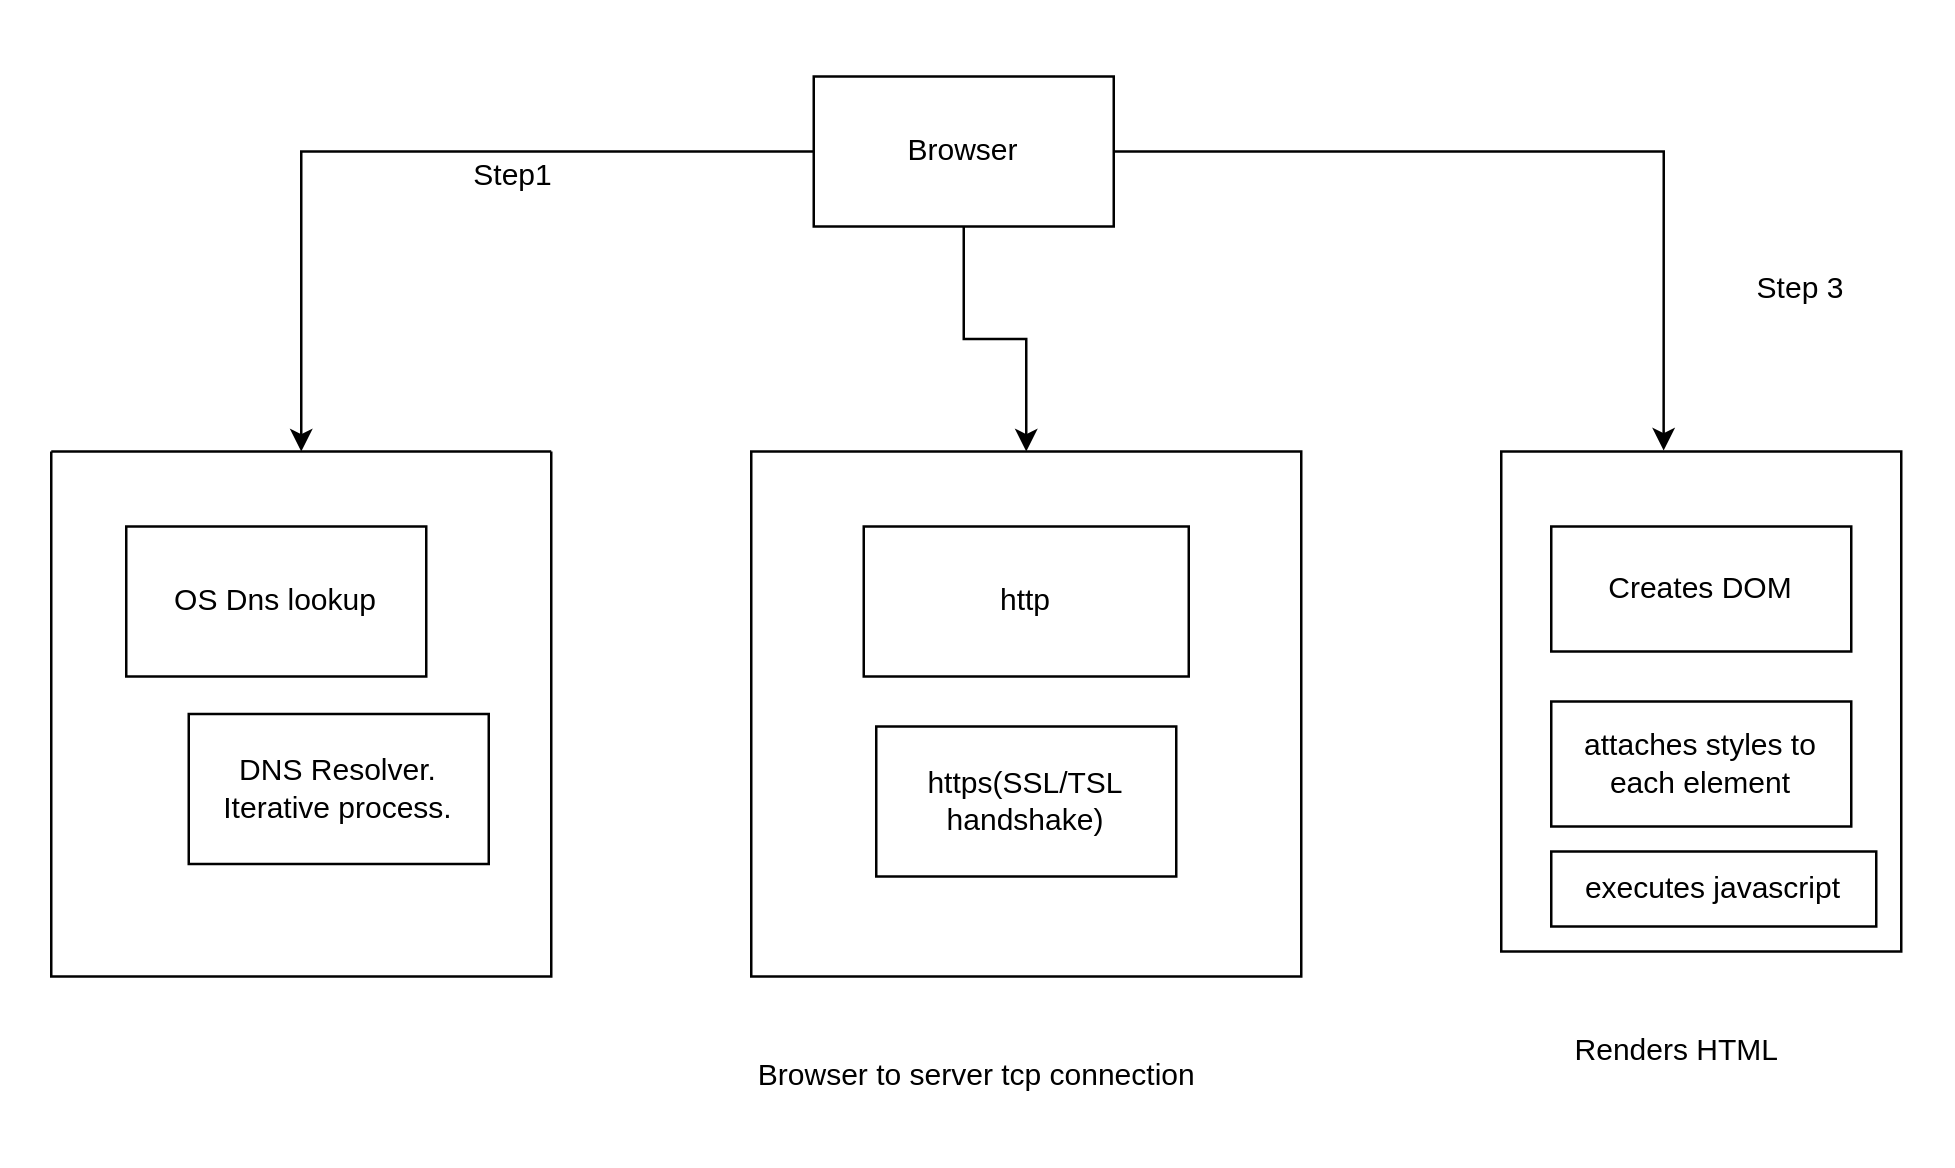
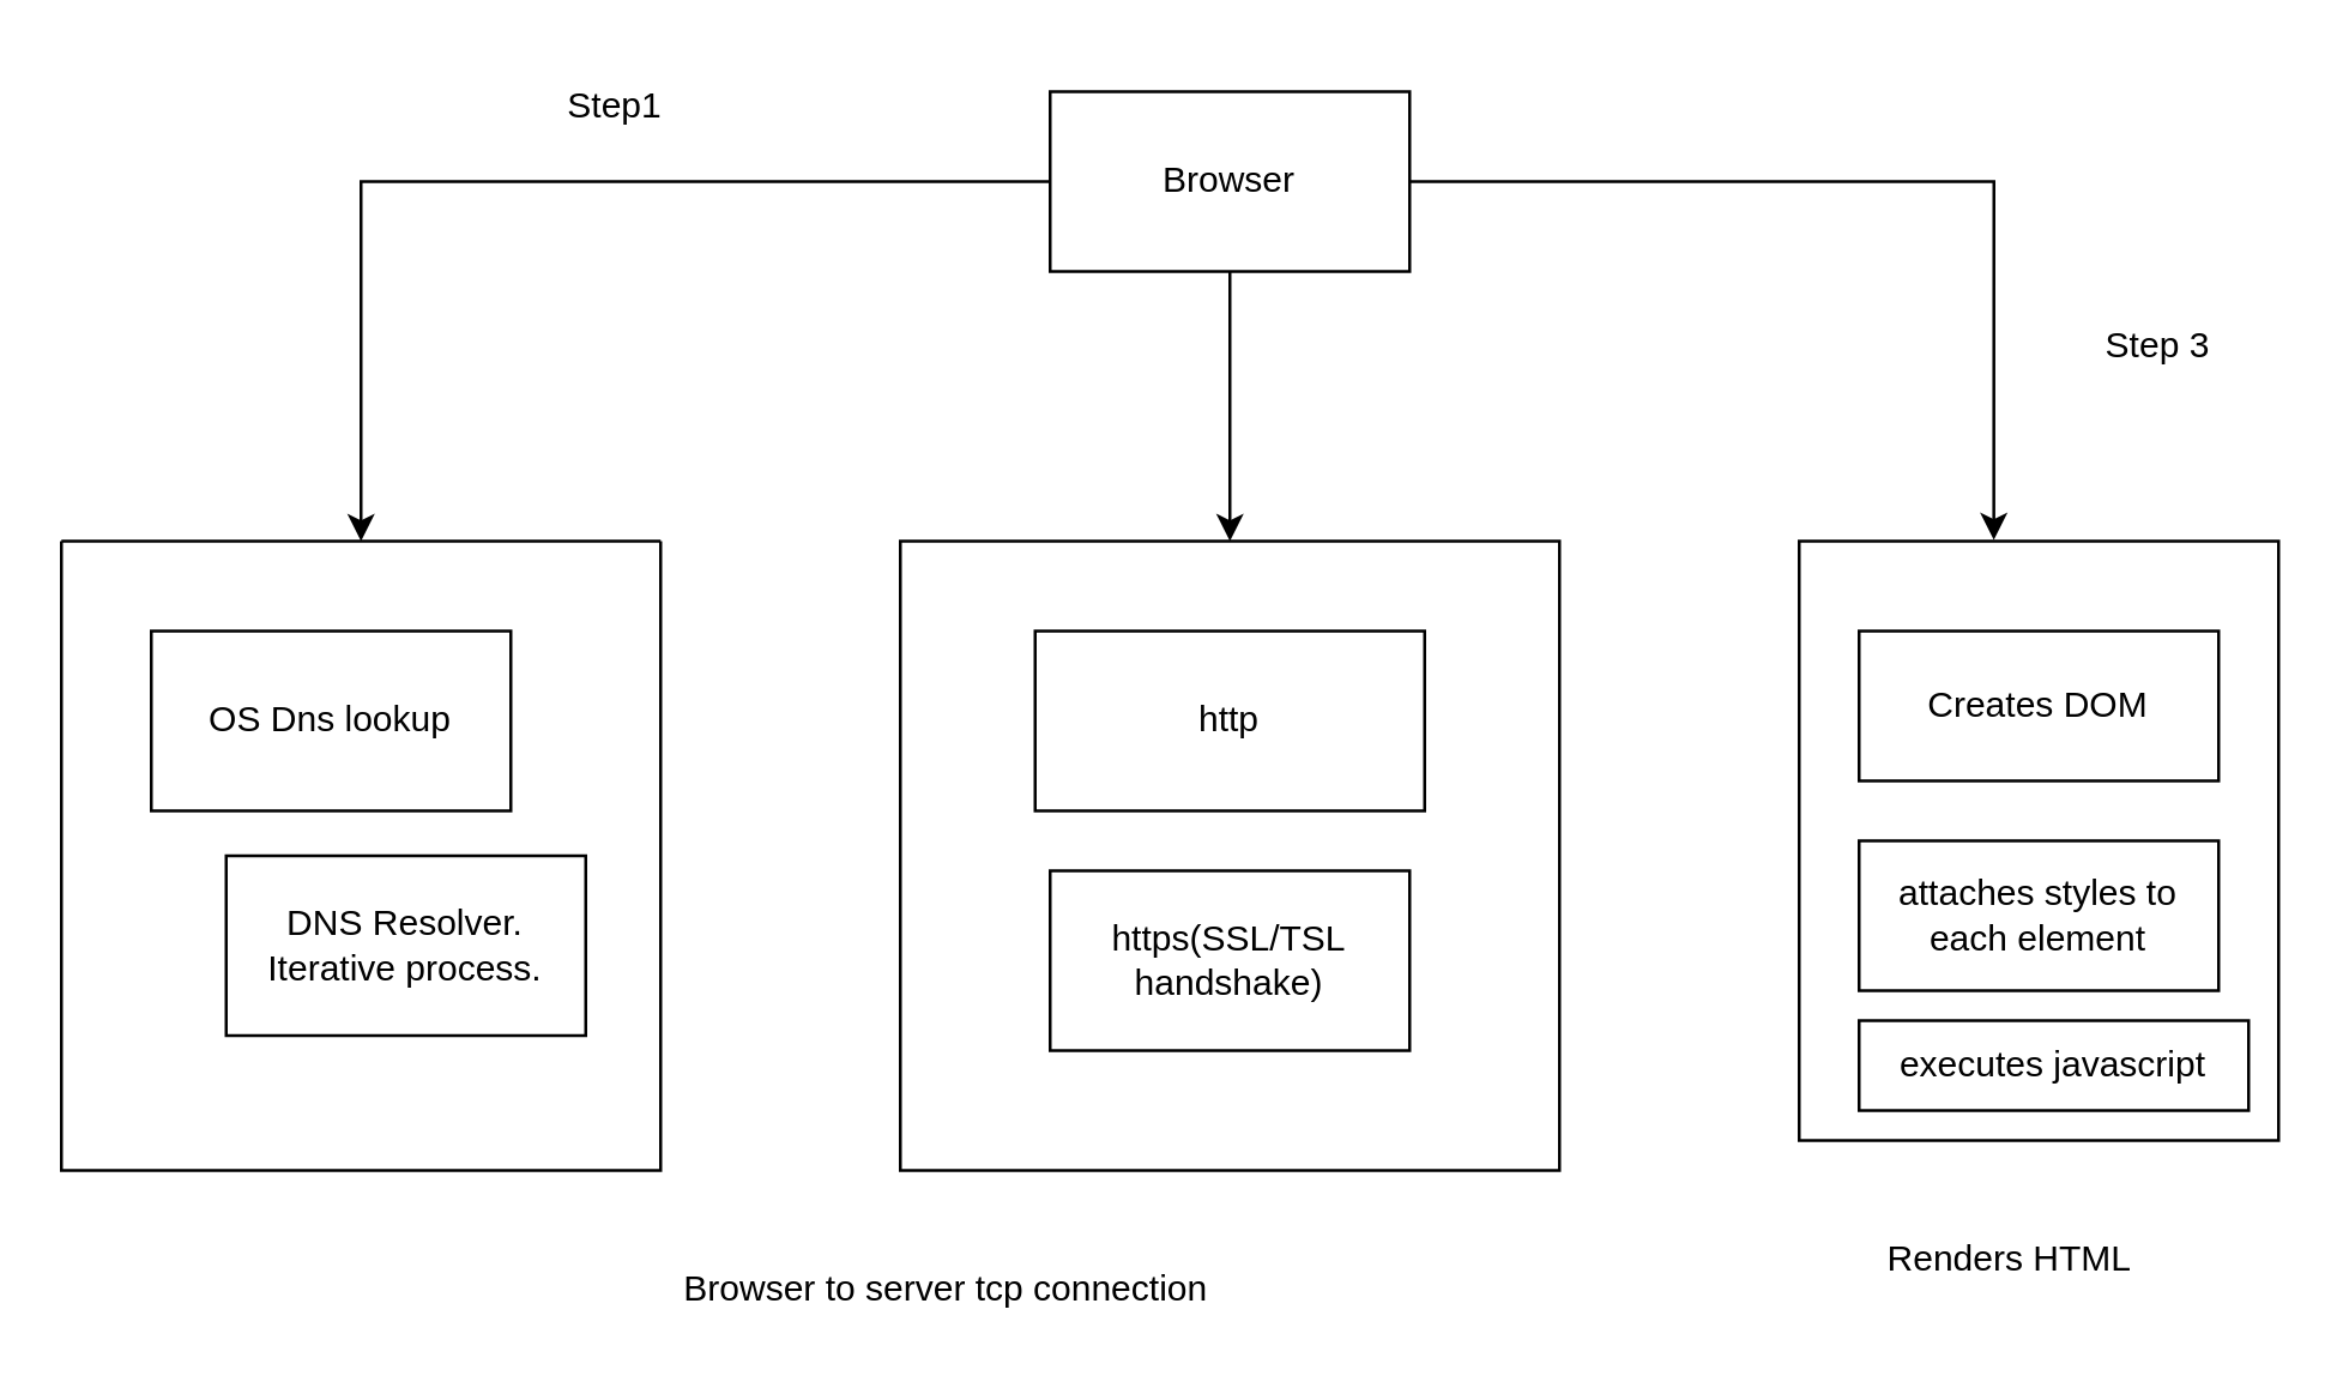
  <mxCell id="0" />
  <mxCell id="1" parent="0" />
  <mxCell id="2" style="edgeStyle=orthogonalEdgeStyle;rounded=0;orthogonalLoop=1;jettySize=auto;html=1;entryX=0.5;entryY=0;entryDx=0;entryDy=0;" edge="1" parent="1" source="5" target="9"><mxGeometry relative="1" as="geometry"><mxPoint x="450" y="160" as="targetPoint" /></mxGeometry></mxCell>
  <mxCell id="3" style="edgeStyle=orthogonalEdgeStyle;rounded=0;orthogonalLoop=1;jettySize=auto;html=1;exitX=1;exitY=0.5;exitDx=0;exitDy=0;entryX=0.406;entryY=-0.002;entryDx=0;entryDy=0;entryPerimeter=0;" edge="1" parent="1" source="5" target="13"><mxGeometry relative="1" as="geometry" /></mxCell>
  <mxCell id="4" style="edgeStyle=orthogonalEdgeStyle;rounded=0;orthogonalLoop=1;jettySize=auto;html=1;entryX=0.5;entryY=0;entryDx=0;entryDy=0;" edge="1" parent="1" source="5" target="6"><mxGeometry relative="1" as="geometry" /></mxCell>
- <mxCell id="5" value="Browser" style="rounded=0;whiteSpace=wrap;html=1;" vertex="1" parent="1"><mxGeometry x="325" y="30" width="120" height="60" as="geometry" /></mxCell>
+ <mxCell id="5" value="Browser" style="rounded=0;whiteSpace=wrap;html=1;" vertex="1" parent="1"><mxGeometry x="350" y="30" width="120" height="60" as="geometry" /></mxCell>
  <mxCell id="6" value="" style="swimlane;startSize=0;" vertex="1" parent="1"><mxGeometry x="20" y="180" width="200" height="210" as="geometry" /></mxCell>
  <mxCell id="7" value="OS Dns lookup" style="rounded=0;whiteSpace=wrap;html=1;" vertex="1" parent="6"><mxGeometry x="30" y="30" width="120" height="60" as="geometry" /></mxCell>
  <mxCell id="8" value="DNS Resolver. Iterative process." style="rounded=0;whiteSpace=wrap;html=1;" vertex="1" parent="6"><mxGeometry x="55" y="105" width="120" height="60" as="geometry" /></mxCell>
  <mxCell id="9" value="" style="rounded=0;whiteSpace=wrap;html=1;" vertex="1" parent="1"><mxGeometry x="300" y="180" width="220" height="210" as="geometry" /></mxCell>
  <mxCell id="10" value="http" style="rounded=0;whiteSpace=wrap;html=1;" vertex="1" parent="1"><mxGeometry x="345" y="210" width="130" height="60" as="geometry" /></mxCell>
  <mxCell id="11" value="https(SSL/TSL handshake)" style="rounded=0;whiteSpace=wrap;html=1;" vertex="1" parent="1"><mxGeometry x="350" y="290" width="120" height="60" as="geometry" /></mxCell>
- <mxCell id="12" value="Browser to server tcp connection" style="text;html=1;align=center;verticalAlign=middle;resizable=0;points=[];autosize=1;strokeColor=none;fillColor=none;" vertex="1" parent="1"><mxGeometry x="290" y="415" width="200" height="30" as="geometry" /></mxCell>
+ <mxCell id="12" value="Browser to server tcp connection" style="text;html=1;align=center;verticalAlign=middle;resizable=0;points=[];autosize=1;strokeColor=none;fillColor=none;" vertex="1" parent="1"><mxGeometry x="215" y="415" width="200" height="30" as="geometry" /></mxCell>
  <mxCell id="13" value="" style="rounded=0;whiteSpace=wrap;html=1;" vertex="1" parent="1"><mxGeometry x="600" y="180" width="160" height="200" as="geometry" /></mxCell>
- <mxCell id="14" value="Step1" style="text;html=1;strokeColor=none;fillColor=none;align=center;verticalAlign=middle;whiteSpace=wrap;rounded=0;" vertex="1" parent="1"><mxGeometry x="175" y="55" width="60" height="30" as="geometry" /></mxCell>
+ <mxCell id="14" value="Step1" style="text;html=1;strokeColor=none;fillColor=none;align=center;verticalAlign=middle;whiteSpace=wrap;rounded=0;" vertex="1" parent="1"><mxGeometry x="175" y="20" width="60" height="30" as="geometry" /></mxCell>
  <mxCell id="15" value="Step 3" style="text;html=1;strokeColor=none;fillColor=none;align=center;verticalAlign=middle;whiteSpace=wrap;rounded=0;" vertex="1" parent="1"><mxGeometry x="690" y="100" width="60" height="30" as="geometry" /></mxCell>
  <mxCell id="16" value="Creates DOM" style="rounded=0;whiteSpace=wrap;html=1;" vertex="1" parent="1"><mxGeometry x="620" y="210" width="120" height="50" as="geometry" /></mxCell>
  <mxCell id="17" value="attaches styles to each element" style="rounded=0;whiteSpace=wrap;html=1;" vertex="1" parent="1"><mxGeometry x="620" y="280" width="120" height="50" as="geometry" /></mxCell>
  <mxCell id="18" value="executes javascript" style="rounded=0;whiteSpace=wrap;html=1;" vertex="1" parent="1"><mxGeometry x="620" y="340" width="130" height="30" as="geometry" /></mxCell>
  <mxCell id="19" value="Renders HTML" style="text;html=1;align=center;verticalAlign=middle;resizable=0;points=[];autosize=1;strokeColor=none;fillColor=none;" vertex="1" parent="1"><mxGeometry x="620" y="405" width="100" height="30" as="geometry" /></mxCell>
